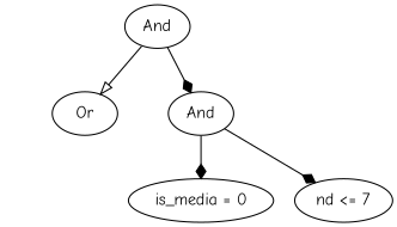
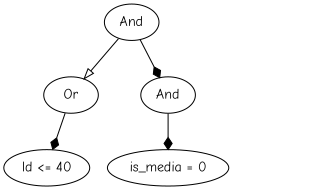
  digraph {
    fontname="Comic Neue"
    node [fontname="Comic Neue"]
    edge [arrowhead=diamond fontname="Comic Neue"]
    n1 [height=0.5 label=And width=0.75]
    n2 [height=0.5 label=Or width=0.75]
    n3 [height=0.5 label=And width=0.75]
+   n4 [height=0.5 label="ld <= 40" width=1.1735]
    n5 [height=0.5 label="is_media = 0" width=1.6068]
-   n6 [height=0.5 label="nd <= 7" width=1.1193]
    n1 -> n2 [arrowhead=onormal]
    n1 -> n3
+   n2 -> n4
    n3 -> n5
-   n3 -> n6
  }
